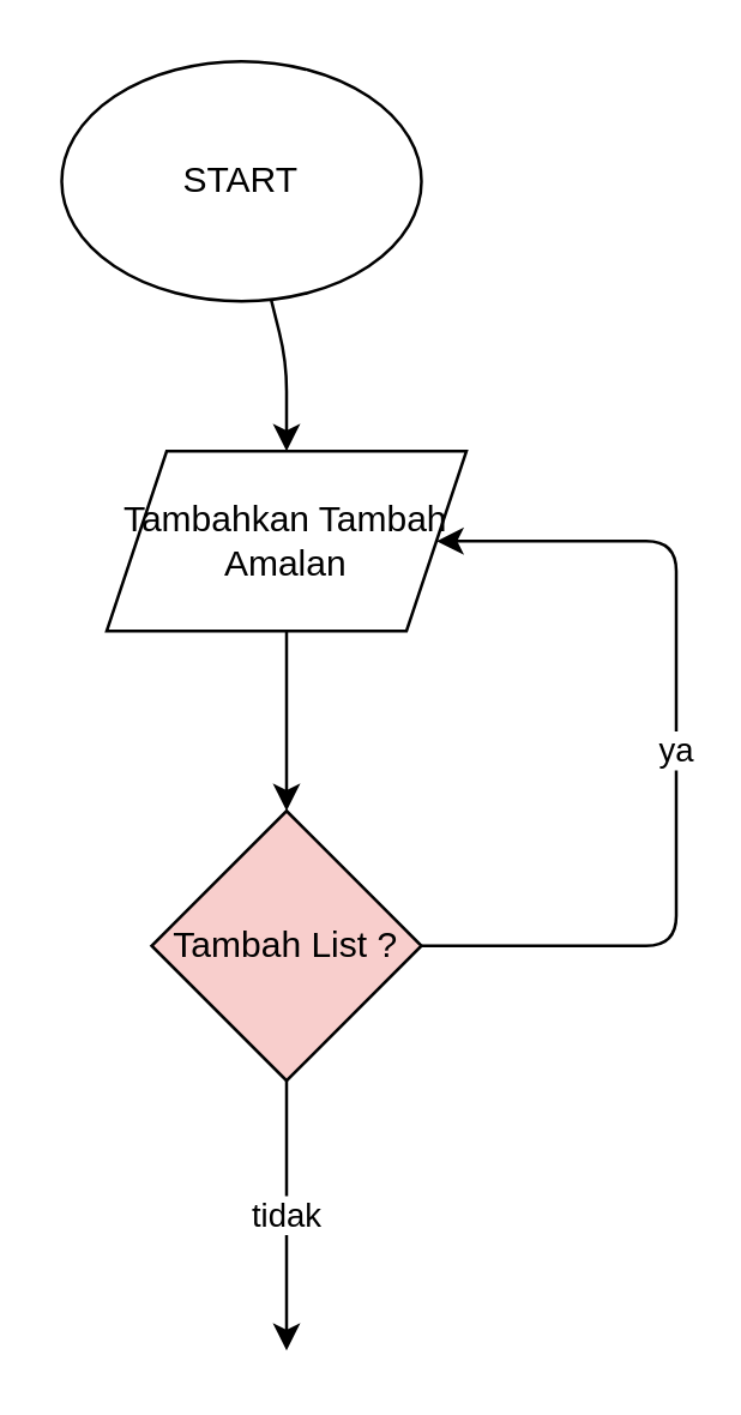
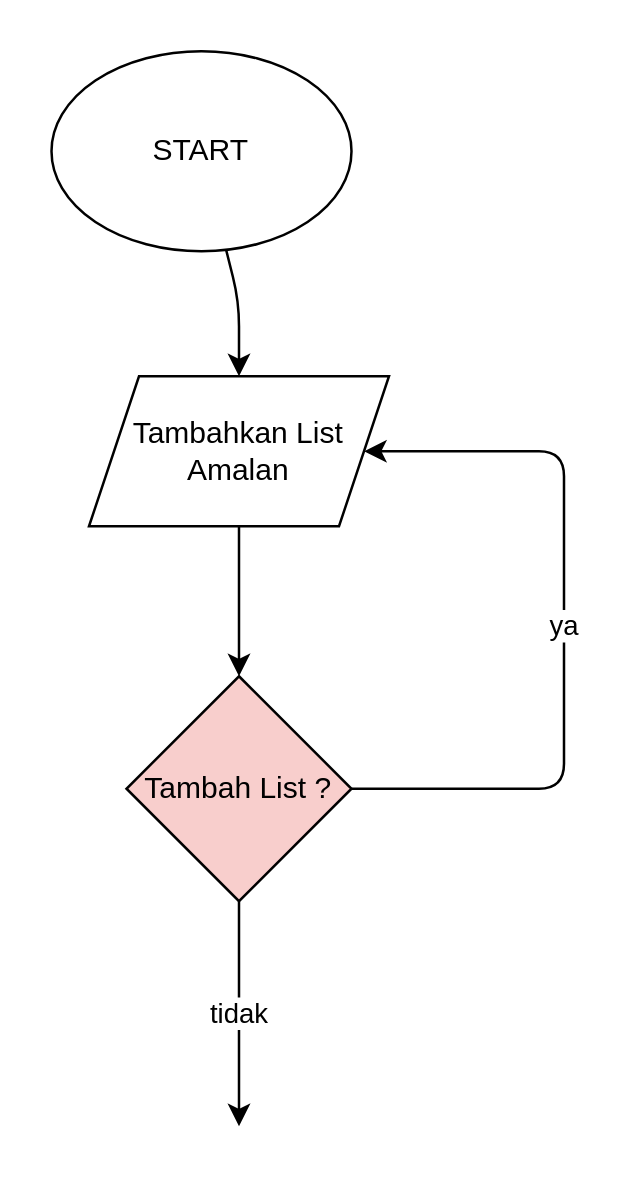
  <mxCell id="0" />
  <mxCell id="1" parent="0" />
  <mxCell id="2" style="edgeStyle=none;html=1;entryX=0.5;entryY=0;entryDx=0;entryDy=0;" edge="1" parent="1" source="3"><mxGeometry relative="1" as="geometry"><mxPoint x="95" y="150" as="targetPoint" /><Array as="points"><mxPoint x="95" y="120" /></Array></mxGeometry></mxCell>
  <mxCell id="3" value="START" style="ellipse;whiteSpace=wrap;html=1;" vertex="1" parent="1"><mxGeometry x="20" y="20" width="120" height="80" as="geometry" /></mxCell>
  <mxCell id="4" style="edgeStyle=none;html=1;" edge="1" parent="1" source="5" target="9"><mxGeometry relative="1" as="geometry" /></mxCell>
- <mxCell id="5" value="Tambahkan Tambah Amalan" style="shape=parallelogram;perimeter=parallelogramPerimeter;whiteSpace=wrap;html=1;fixedSize=1;" vertex="1" parent="1"><mxGeometry x="35" y="150" width="120" height="60" as="geometry" /></mxCell>
+ <mxCell id="5" value="Tambahkan List Amalan" style="shape=parallelogram;perimeter=parallelogramPerimeter;whiteSpace=wrap;html=1;fixedSize=1;" vertex="1" parent="1"><mxGeometry x="35" y="150" width="120" height="60" as="geometry" /></mxCell>
  <mxCell id="6" style="edgeStyle=none;html=1;entryX=0.5;entryY=0;entryDx=0;entryDy=0;" edge="1" parent="1" target="9"><mxGeometry relative="1" as="geometry"><mxPoint x="105" y="330" as="sourcePoint" /></mxGeometry></mxCell>
  <mxCell id="7" value="tidak" style="edgeStyle=none;html=1;" edge="1" parent="1" source="9"><mxGeometry relative="1" as="geometry"><mxPoint x="95" y="450" as="targetPoint" /></mxGeometry></mxCell>
  <mxCell id="8" value="ya" style="edgeStyle=none;html=1;entryX=1;entryY=0.5;entryDx=0;entryDy=0;" edge="1" parent="1" source="9" target="5"><mxGeometry relative="1" as="geometry"><Array as="points"><mxPoint x="225" y="315" /><mxPoint x="225" y="180" /></Array></mxGeometry></mxCell>
  <mxCell id="9" value="Tambah List ?" style="rhombus;whiteSpace=wrap;html=1;fillColor=#f8cecc;" vertex="1" parent="1"><mxGeometry x="50" y="270" width="90" height="90" as="geometry" /></mxCell>
